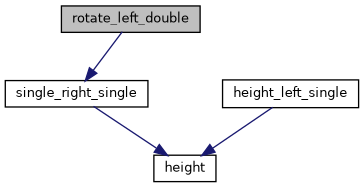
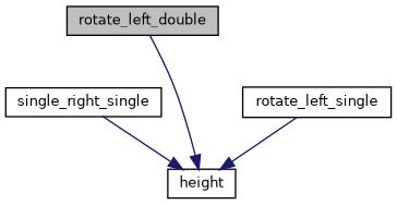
  digraph {
    rankdir=TB
    node [color=black fillcolor=white fontname=Helvetica fontsize=10 shape=record style=filled]
    edge [color=midnightblue fontname=Helvetica fontsize=10 labelfontname=Helvetica labelfontsize=10 style=solid]
    n1 [fillcolor=grey75 fontcolor=black height=0.2 label=rotate_left_double width=0.4]
    n2 [height=0.2 label=single_right_single width=0.4]
    n3 [height=0.2 label=height width=0.4]
-   n4 [height=0.2 label=height_left_single width=0.4]
-   n1 -> n2
+   n4 [height=0.2 label=rotate_left_single width=0.4]
+   n1 -> n3
    n2 -> n3
    n4 -> n3
  }
